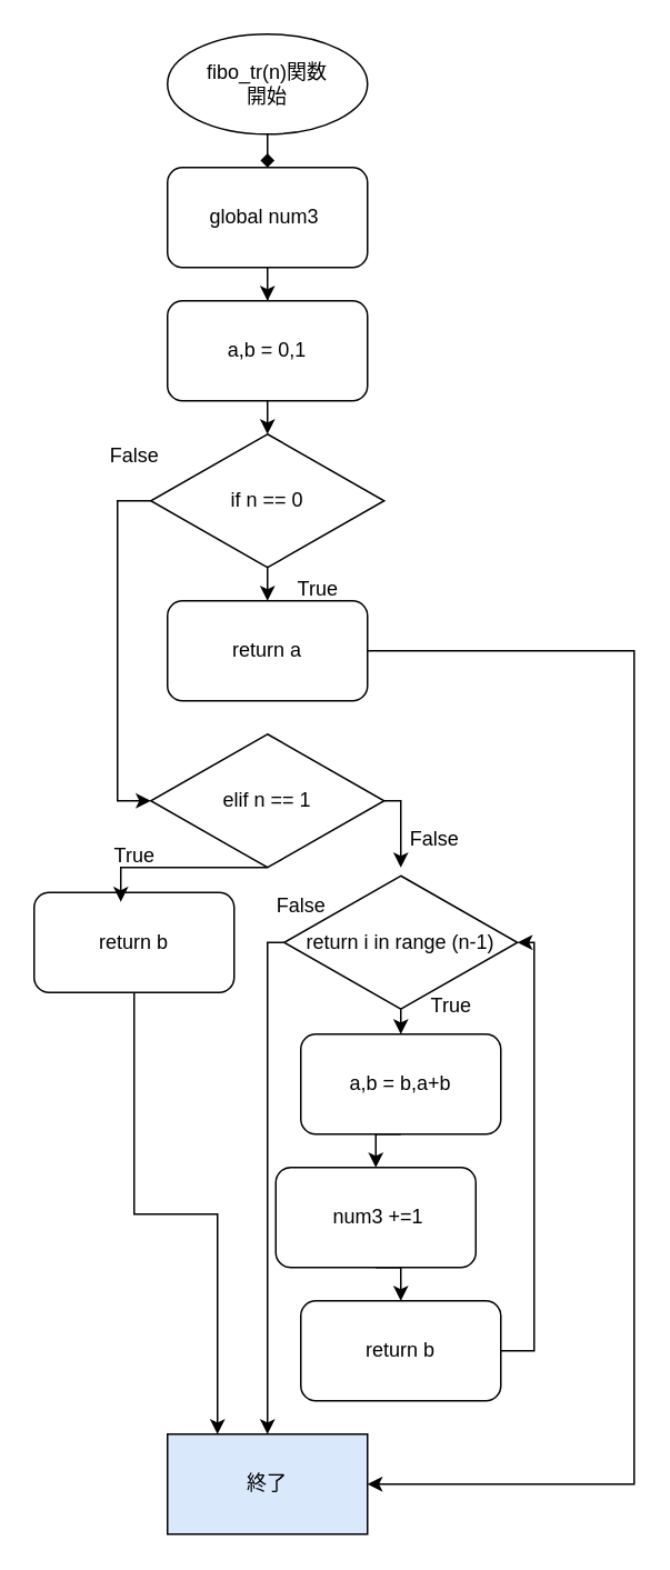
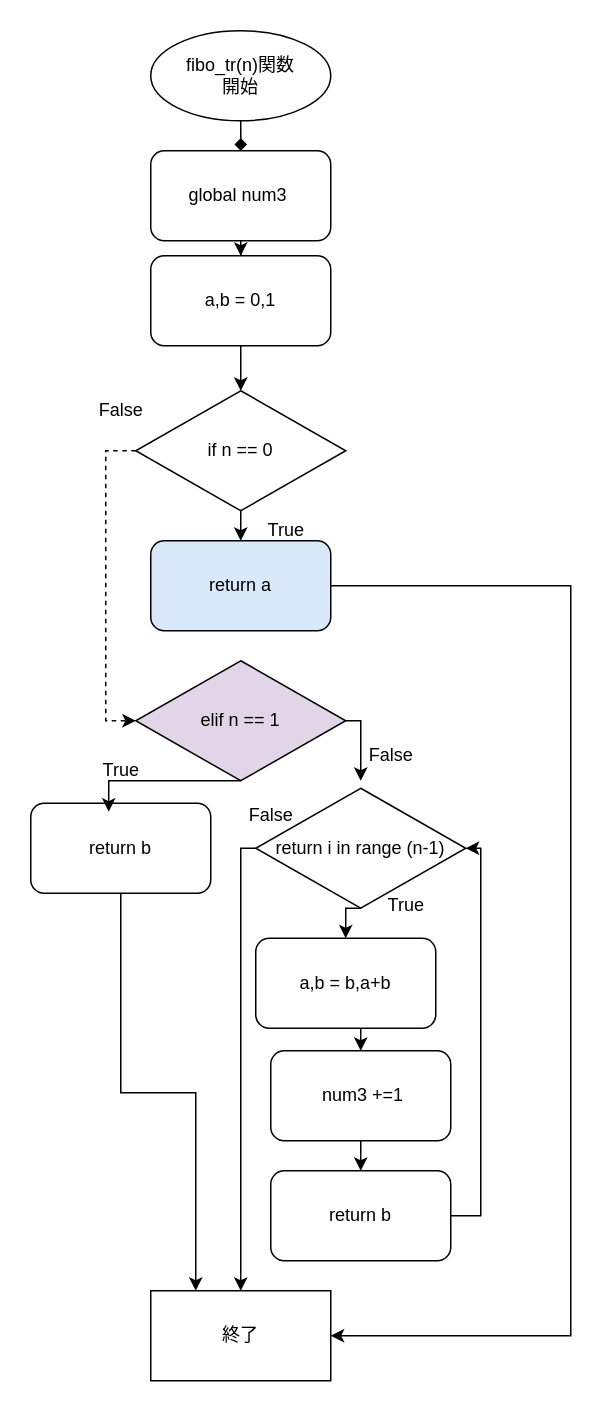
  <mxCell id="0" />
  <mxCell id="1" parent="0" />
  <mxCell id="2" style="edgeStyle=orthogonalEdgeStyle;rounded=0;orthogonalLoop=1;jettySize=auto;html=1;exitX=0.5;exitY=1;exitDx=0;exitDy=0;" edge="1" parent="1" source="3" target="7"><mxGeometry relative="1" as="geometry" /></mxCell>
  <mxCell id="3" value="global num3&amp;nbsp;" style="rounded=1;whiteSpace=wrap;html=1;" vertex="1" parent="1"><mxGeometry x="100" y="100" width="120" height="60" as="geometry" /></mxCell>
  <mxCell id="4" style="edgeStyle=orthogonalEdgeStyle;rounded=0;orthogonalLoop=1;jettySize=auto;html=1;exitX=0.5;exitY=1;exitDx=0;exitDy=0;entryX=0.5;entryY=0;entryDx=0;entryDy=0;endArrow=diamond;" edge="1" parent="1" source="5" target="3"><mxGeometry relative="1" as="geometry" /></mxCell>
  <mxCell id="5" value="fibo_tr(n)関数&lt;div&gt;開始&lt;/div&gt;" style="ellipse;whiteSpace=wrap;html=1;" vertex="1" parent="1"><mxGeometry x="100" y="20" width="120" height="60" as="geometry" /></mxCell>
  <mxCell id="6" style="edgeStyle=orthogonalEdgeStyle;rounded=0;orthogonalLoop=1;jettySize=auto;html=1;exitX=0.5;exitY=1;exitDx=0;exitDy=0;entryX=0.5;entryY=0;entryDx=0;entryDy=0;" edge="1" parent="1" source="7" target="10"><mxGeometry relative="1" as="geometry" /></mxCell>
- <mxCell id="7" value="a,b = 0,1" style="rounded=1;whiteSpace=wrap;html=1;" vertex="1" parent="1"><mxGeometry x="100" y="180" width="120" height="60" as="geometry" /></mxCell>
+ <mxCell id="7" value="a,b = 0,1" style="rounded=1;whiteSpace=wrap;html=1;" vertex="1" parent="1"><mxGeometry x="100" y="170" width="120" height="60" as="geometry" /></mxCell>
  <mxCell id="8" style="edgeStyle=orthogonalEdgeStyle;rounded=0;orthogonalLoop=1;jettySize=auto;html=1;exitX=0.5;exitY=1;exitDx=0;exitDy=0;entryX=0.5;entryY=0;entryDx=0;entryDy=0;" edge="1" parent="1" source="10" target="12"><mxGeometry relative="1" as="geometry" /></mxCell>
- <mxCell id="9" style="edgeStyle=orthogonalEdgeStyle;rounded=0;orthogonalLoop=1;jettySize=auto;html=1;exitX=0;exitY=0.5;exitDx=0;exitDy=0;" edge="1" parent="1" source="10" target="16"><mxGeometry relative="1" as="geometry"><Array as="points"><mxPoint x="70" y="300" /><mxPoint x="70" y="480" /></Array></mxGeometry></mxCell>
+ <mxCell id="9" style="edgeStyle=orthogonalEdgeStyle;rounded=0;orthogonalLoop=1;jettySize=auto;html=1;exitX=0;exitY=0.5;exitDx=0;exitDy=0;dashed=1;" edge="1" parent="1" source="10" target="16"><mxGeometry relative="1" as="geometry"><Array as="points"><mxPoint x="70" y="300" /><mxPoint x="70" y="480" /></Array></mxGeometry></mxCell>
  <mxCell id="10" value="if n == 0" style="rhombus;whiteSpace=wrap;html=1;" vertex="1" parent="1"><mxGeometry x="90" y="260" width="140" height="80" as="geometry" /></mxCell>
  <mxCell id="11" style="edgeStyle=orthogonalEdgeStyle;rounded=0;orthogonalLoop=1;jettySize=auto;html=1;exitX=1;exitY=0.5;exitDx=0;exitDy=0;entryX=1;entryY=0.5;entryDx=0;entryDy=0;" edge="1" parent="1" source="12" target="26"><mxGeometry relative="1" as="geometry"><Array as="points"><mxPoint x="380" y="390" /><mxPoint x="380" y="890" /></Array></mxGeometry></mxCell>
- <mxCell id="12" value="return a" style="rounded=1;whiteSpace=wrap;html=1;" vertex="1" parent="1"><mxGeometry x="100" y="360" width="120" height="60" as="geometry" /></mxCell>
+ <mxCell id="12" value="return a" style="rounded=1;whiteSpace=wrap;html=1;fillColor=#dae8fc;" vertex="1" parent="1"><mxGeometry x="100" y="360" width="120" height="60" as="geometry" /></mxCell>
  <mxCell id="13" style="edgeStyle=orthogonalEdgeStyle;rounded=0;orthogonalLoop=1;jettySize=auto;html=1;exitX=0.5;exitY=1;exitDx=0;exitDy=0;" edge="1" parent="1" source="14" target="26"><mxGeometry relative="1" as="geometry"><Array as="points"><mxPoint x="80" y="728" /><mxPoint x="130" y="728" /></Array></mxGeometry></mxCell>
  <mxCell id="14" value="return b" style="rounded=1;whiteSpace=wrap;html=1;" vertex="1" parent="1"><mxGeometry x="20" y="535" width="120" height="60" as="geometry" /></mxCell>
  <mxCell id="15" style="edgeStyle=orthogonalEdgeStyle;rounded=0;orthogonalLoop=1;jettySize=auto;html=1;exitX=1;exitY=0.5;exitDx=0;exitDy=0;" edge="1" parent="1" source="16"><mxGeometry relative="1" as="geometry"><mxPoint x="240" y="520" as="targetPoint" /><Array as="points"><mxPoint x="240" y="480" /></Array></mxGeometry></mxCell>
- <mxCell id="16" value="elif n == 1" style="rhombus;whiteSpace=wrap;html=1;" vertex="1" parent="1"><mxGeometry x="90" y="440" width="140" height="80" as="geometry" /></mxCell>
+ <mxCell id="16" value="elif n == 1" style="rhombus;whiteSpace=wrap;html=1;fillColor=#e1d5e7;" vertex="1" parent="1"><mxGeometry x="90" y="440" width="140" height="80" as="geometry" /></mxCell>
  <mxCell id="17" style="edgeStyle=orthogonalEdgeStyle;rounded=0;orthogonalLoop=1;jettySize=auto;html=1;exitX=0.5;exitY=1;exitDx=0;exitDy=0;entryX=0.5;entryY=0;entryDx=0;entryDy=0;" edge="1" parent="1" source="19" target="21"><mxGeometry relative="1" as="geometry" /></mxCell>
  <mxCell id="18" style="edgeStyle=orthogonalEdgeStyle;rounded=0;orthogonalLoop=1;jettySize=auto;html=1;exitX=0;exitY=0.5;exitDx=0;exitDy=0;" edge="1" parent="1" source="19" target="26"><mxGeometry relative="1" as="geometry"><Array as="points"><mxPoint x="160" y="565" /></Array></mxGeometry></mxCell>
  <mxCell id="19" value="return i in range (n-1)" style="rhombus;whiteSpace=wrap;html=1;" vertex="1" parent="1"><mxGeometry x="170" y="525" width="140" height="80" as="geometry" /></mxCell>
  <mxCell id="20" style="edgeStyle=orthogonalEdgeStyle;rounded=0;orthogonalLoop=1;jettySize=auto;html=1;exitX=0.5;exitY=1;exitDx=0;exitDy=0;entryX=0.5;entryY=0;entryDx=0;entryDy=0;" edge="1" parent="1" source="21" target="25"><mxGeometry relative="1" as="geometry" /></mxCell>
- <mxCell id="21" value="a,b = b,a+b" style="rounded=1;whiteSpace=wrap;html=1;" vertex="1" parent="1"><mxGeometry x="180" y="620" width="120" height="60" as="geometry" /></mxCell>
+ <mxCell id="21" value="a,b = b,a+b" style="rounded=1;whiteSpace=wrap;html=1;" vertex="1" parent="1"><mxGeometry x="170" y="625" width="120" height="60" as="geometry" /></mxCell>
  <mxCell id="22" style="edgeStyle=orthogonalEdgeStyle;rounded=0;orthogonalLoop=1;jettySize=auto;html=1;exitX=1;exitY=0.5;exitDx=0;exitDy=0;entryX=1;entryY=0.5;entryDx=0;entryDy=0;" edge="1" parent="1" source="23" target="19"><mxGeometry relative="1" as="geometry" /></mxCell>
  <mxCell id="23" value="return b" style="rounded=1;whiteSpace=wrap;html=1;" vertex="1" parent="1"><mxGeometry x="180" y="780" width="120" height="60" as="geometry" /></mxCell>
  <mxCell id="24" style="edgeStyle=orthogonalEdgeStyle;rounded=0;orthogonalLoop=1;jettySize=auto;html=1;exitX=0.5;exitY=1;exitDx=0;exitDy=0;entryX=0.5;entryY=0;entryDx=0;entryDy=0;" edge="1" parent="1" source="25" target="23"><mxGeometry relative="1" as="geometry" /></mxCell>
- <mxCell id="25" value="&amp;nbsp;num3 +=1" style="rounded=1;whiteSpace=wrap;html=1;" vertex="1" parent="1"><mxGeometry x="165" y="700" width="120" height="60" as="geometry" /></mxCell>
- <mxCell id="26" value="終了" style="rounded=0;whiteSpace=wrap;html=1;fillColor=#dae8fc;" vertex="1" parent="1"><mxGeometry x="100" y="860" width="120" height="60" as="geometry" /></mxCell>
+ <mxCell id="25" value="&amp;nbsp;num3 +=1" style="rounded=1;whiteSpace=wrap;html=1;" vertex="1" parent="1"><mxGeometry x="180" y="700" width="120" height="60" as="geometry" /></mxCell>
+ <mxCell id="26" value="終了" style="rounded=0;whiteSpace=wrap;html=1;" vertex="1" parent="1"><mxGeometry x="100" y="860" width="120" height="60" as="geometry" /></mxCell>
  <mxCell id="27" value="True" style="text;html=1;align=center;verticalAlign=middle;resizable=0;points=[];autosize=1;strokeColor=none;fillColor=none;" vertex="1" parent="1"><mxGeometry x="165" y="338" width="50" height="30" as="geometry" /></mxCell>
  <mxCell id="28" value="False" style="text;html=1;align=center;verticalAlign=middle;resizable=0;points=[];autosize=1;strokeColor=none;fillColor=none;" vertex="1" parent="1"><mxGeometry x="55" y="258" width="50" height="30" as="geometry" /></mxCell>
  <mxCell id="29" style="edgeStyle=orthogonalEdgeStyle;rounded=0;orthogonalLoop=1;jettySize=auto;html=1;exitX=0.5;exitY=1;exitDx=0;exitDy=0;entryX=0.433;entryY=0.094;entryDx=0;entryDy=0;entryPerimeter=0;" edge="1" parent="1" source="16" target="14"><mxGeometry relative="1" as="geometry"><Array as="points"><mxPoint x="72" y="520" /></Array></mxGeometry></mxCell>
  <mxCell id="30" value="False" style="text;html=1;align=center;verticalAlign=middle;resizable=0;points=[];autosize=1;strokeColor=none;fillColor=none;" vertex="1" parent="1"><mxGeometry x="235" y="488" width="50" height="30" as="geometry" /></mxCell>
  <mxCell id="31" value="True" style="text;html=1;align=center;verticalAlign=middle;resizable=0;points=[];autosize=1;strokeColor=none;fillColor=none;" vertex="1" parent="1"><mxGeometry x="55" y="498" width="50" height="30" as="geometry" /></mxCell>
  <mxCell id="32" value="False" style="text;html=1;align=center;verticalAlign=middle;resizable=0;points=[];autosize=1;strokeColor=none;fillColor=none;" vertex="1" parent="1"><mxGeometry x="155" y="528" width="50" height="30" as="geometry" /></mxCell>
  <mxCell id="33" value="True" style="text;html=1;align=center;verticalAlign=middle;resizable=0;points=[];autosize=1;strokeColor=none;fillColor=none;" vertex="1" parent="1"><mxGeometry x="245" y="588" width="50" height="30" as="geometry" /></mxCell>
